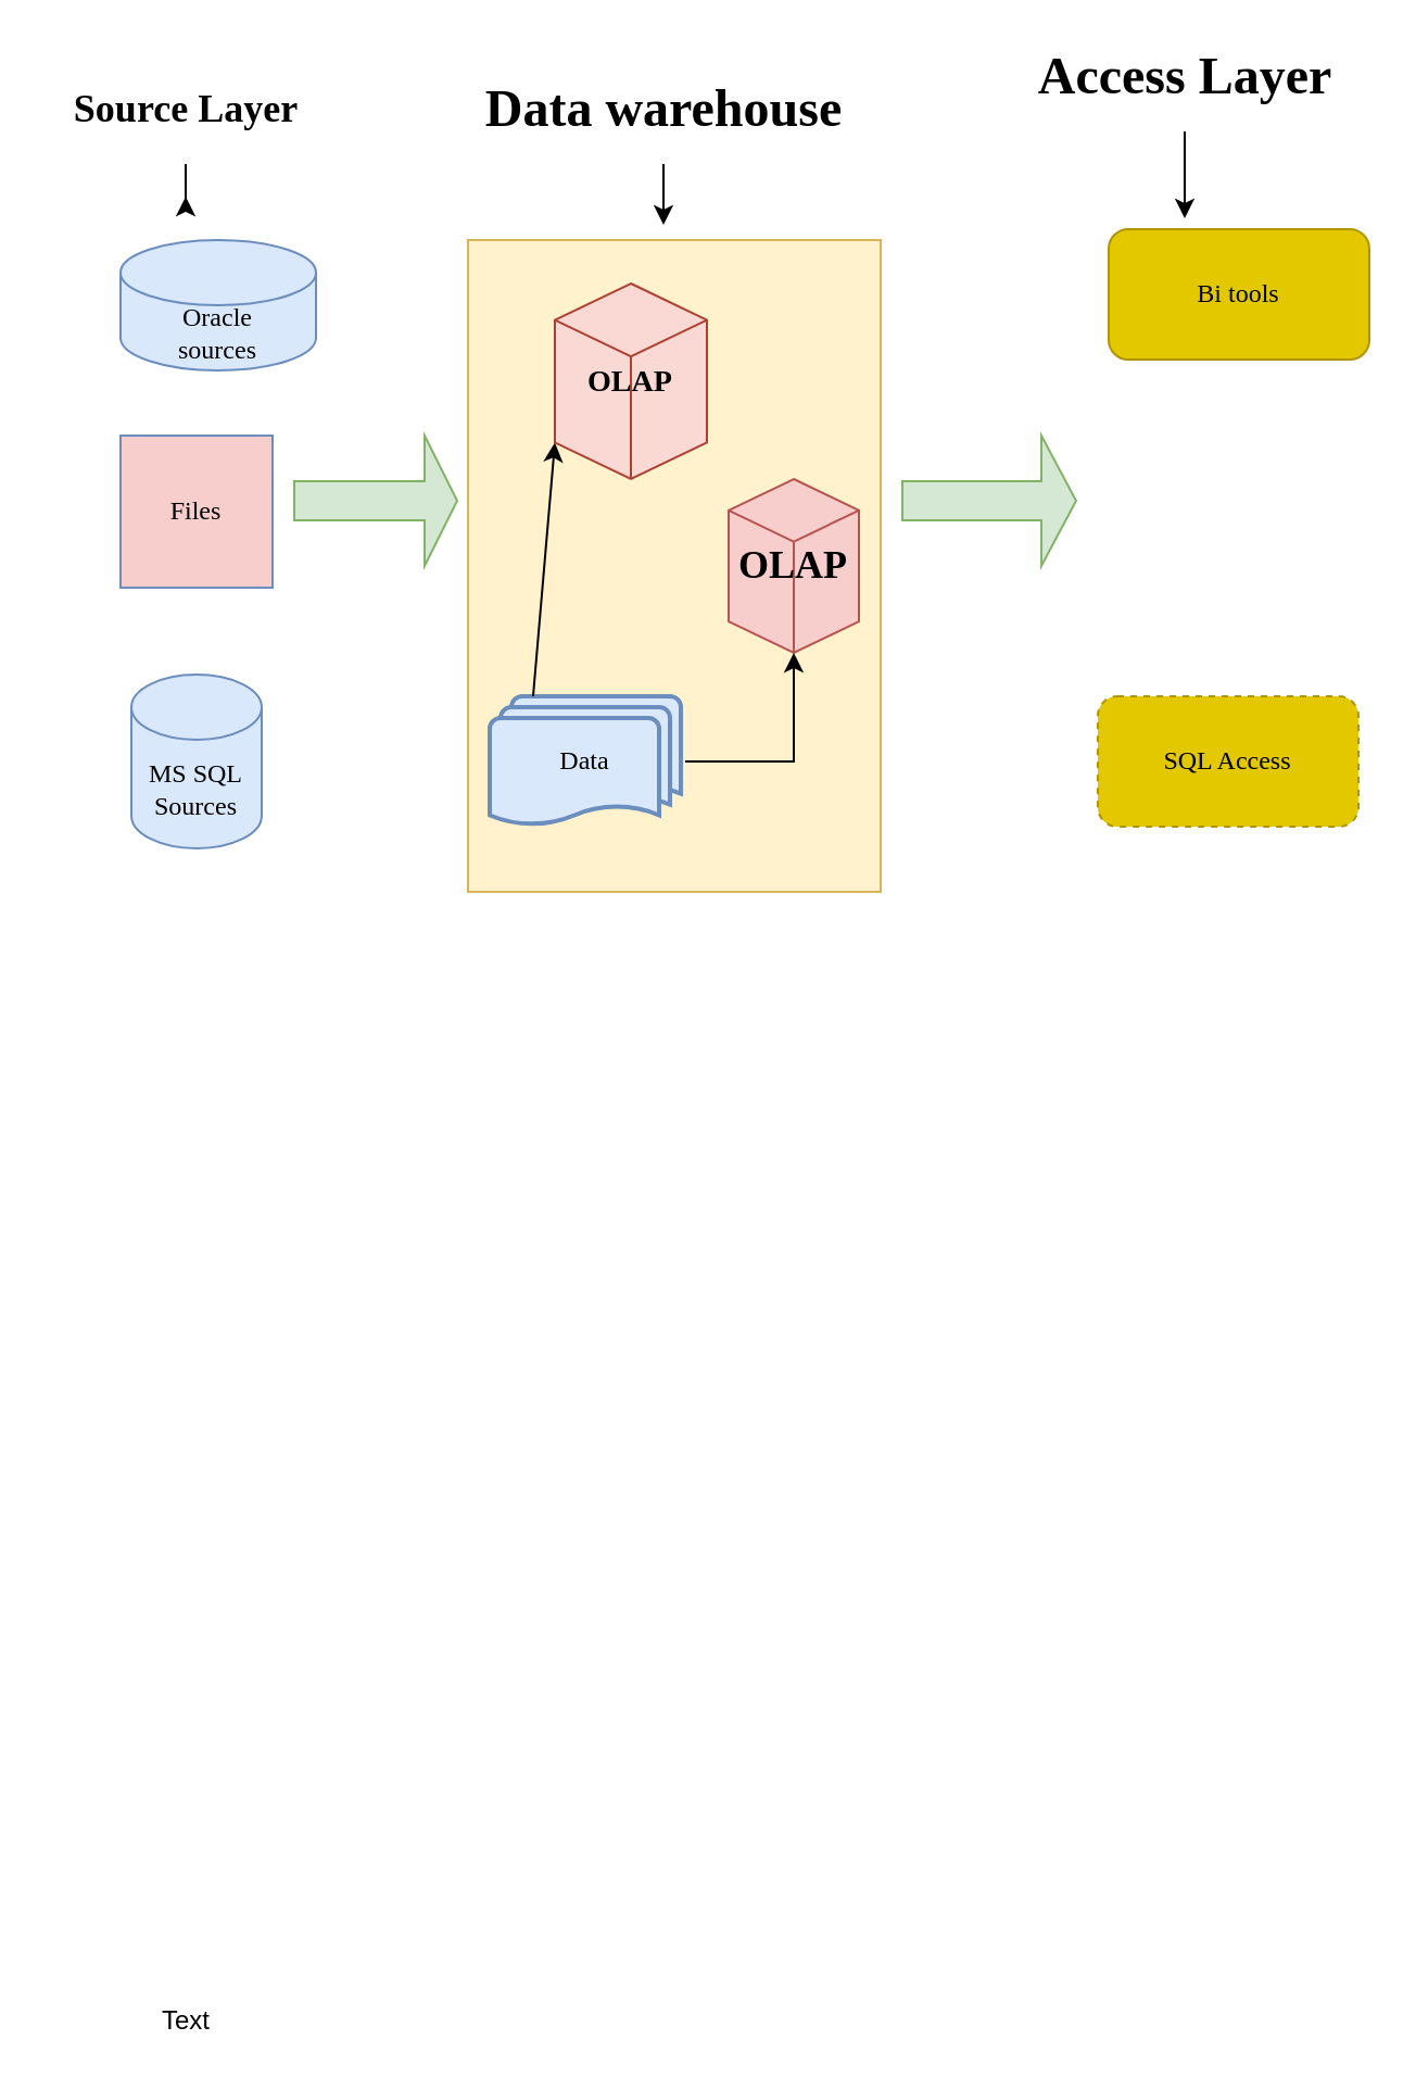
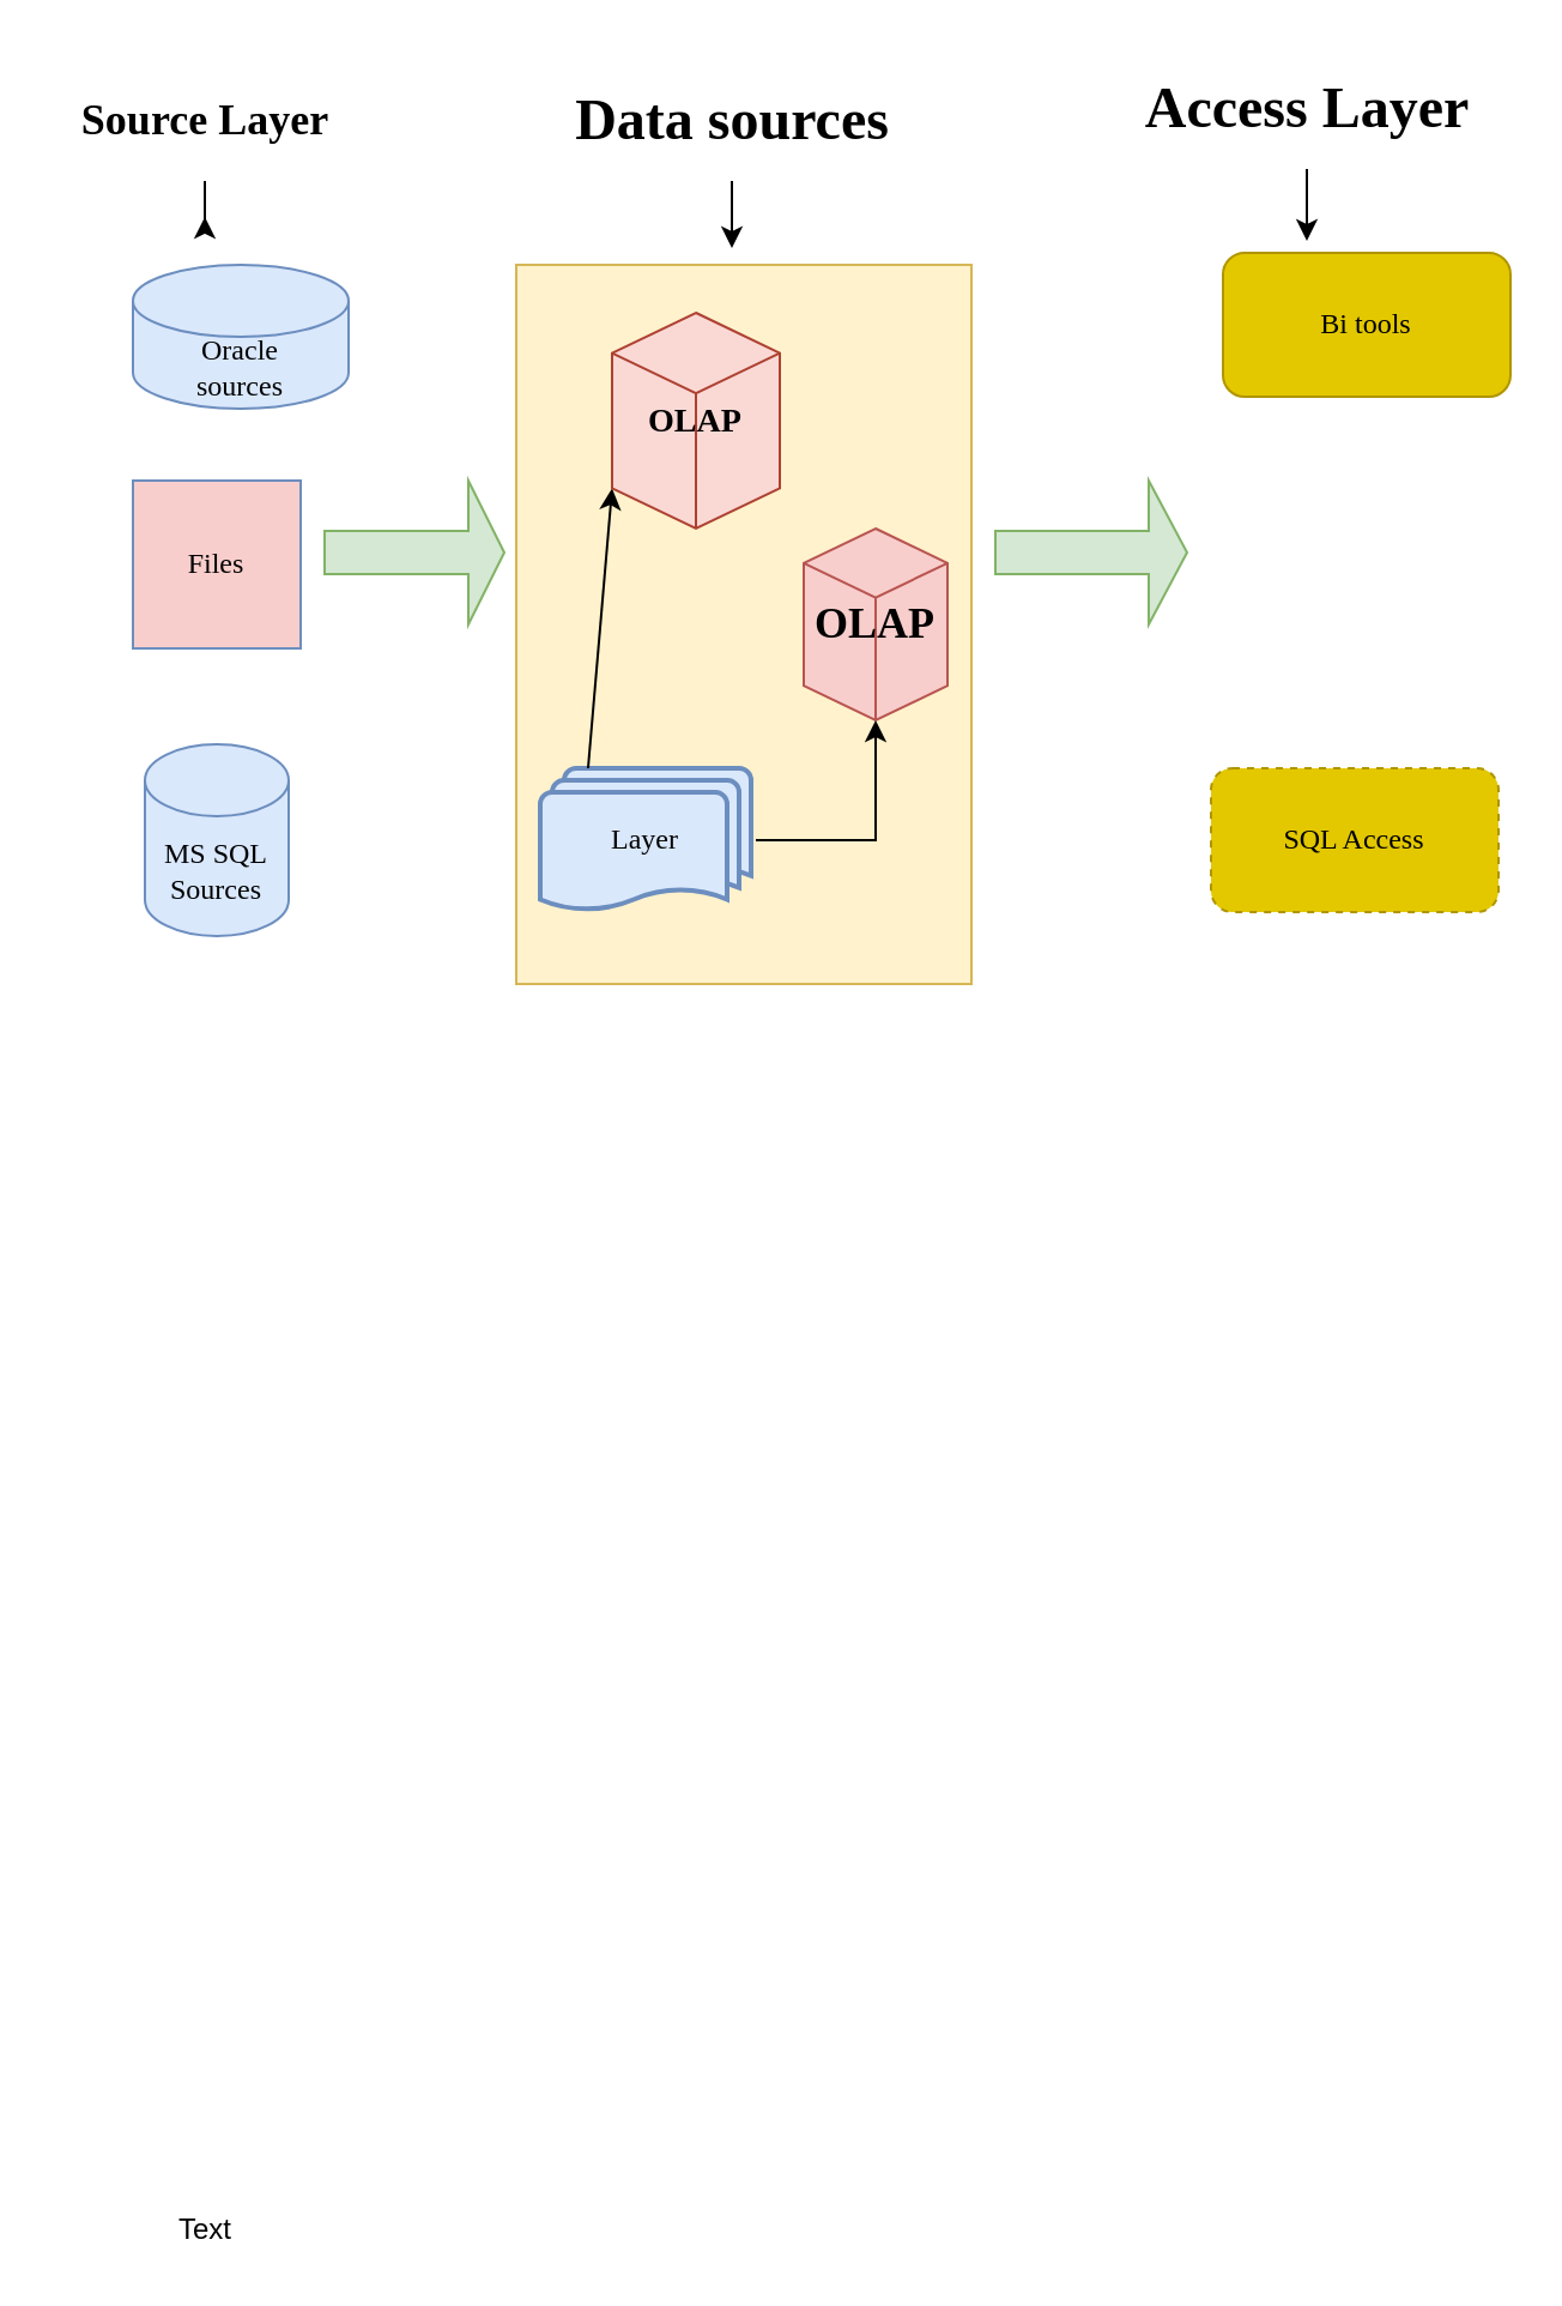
  <mxCell id="0" />
  <mxCell id="1" parent="0" />
  <mxCell id="2" value="Text" style="text;html=1;align=center;verticalAlign=middle;resizable=0;points=[];autosize=1;strokeColor=none;fillColor=none;" vertex="1" parent="1"><mxGeometry x="65" y="920" width="40" height="20" as="geometry" /></mxCell>
  <mxCell id="3" style="edgeStyle=orthogonalEdgeStyle;rounded=0;orthogonalLoop=1;jettySize=auto;html=1;" edge="1" parent="1" source="4"><mxGeometry relative="1" as="geometry"><mxPoint x="85" y="90" as="targetPoint" /></mxGeometry></mxCell>
  <mxCell id="4" value="&lt;h2&gt;&lt;font face=&quot;Comic Sans MS&quot;&gt;Source Layer&lt;/font&gt;&lt;/h2&gt;" style="text;html=1;align=center;verticalAlign=middle;resizable=0;points=[];autosize=1;strokeColor=none;fillColor=none;" vertex="1" parent="1"><mxGeometry x="20" y="25" width="130" height="50" as="geometry" /></mxCell>
  <mxCell id="5" value="Oracle&lt;br&gt;sources" style="shape=cylinder3;whiteSpace=wrap;html=1;boundedLbl=1;backgroundOutline=1;size=15;fontFamily=Comic Sans MS;fillColor=#dae8fc;strokeColor=#6c8ebf;" vertex="1" parent="1"><mxGeometry x="55" y="110" width="90" height="60" as="geometry" /></mxCell>
  <mxCell id="6" value="Files&lt;br&gt;" style="whiteSpace=wrap;html=1;aspect=fixed;fontFamily=Comic Sans MS;fillColor=#f8cecc;strokeColor=#6c8ebf;" vertex="1" parent="1"><mxGeometry x="55" y="200" width="70" height="70" as="geometry" /></mxCell>
  <mxCell id="7" value="MS SQL Sources&lt;br&gt;" style="shape=cylinder3;whiteSpace=wrap;html=1;boundedLbl=1;backgroundOutline=1;size=15;fontFamily=Comic Sans MS;fillColor=#dae8fc;strokeColor=#6c8ebf;" vertex="1" parent="1"><mxGeometry x="60" y="310" width="60" height="80" as="geometry" /></mxCell>
  <mxCell id="8" style="edgeStyle=orthogonalEdgeStyle;rounded=0;orthogonalLoop=1;jettySize=auto;html=1;fontFamily=Comic Sans MS;" edge="1" parent="1" source="9"><mxGeometry relative="1" as="geometry"><mxPoint x="305" y="103" as="targetPoint" /><Array as="points"><mxPoint x="305" y="80" /><mxPoint x="305" y="80" /></Array></mxGeometry></mxCell>
- <mxCell id="9" value="&lt;h1&gt;Data warehouse&lt;/h1&gt;" style="text;html=1;align=center;verticalAlign=middle;resizable=0;points=[];autosize=1;strokeColor=none;fillColor=none;fontFamily=Comic Sans MS;" vertex="1" parent="1"><mxGeometry x="205" y="25" width="200" height="50" as="geometry" /></mxCell>
+ <mxCell id="9" value="&lt;h1&gt;Data sources&lt;/h1&gt;" style="text;html=1;align=center;verticalAlign=middle;resizable=0;points=[];autosize=1;strokeColor=none;fillColor=none;fontFamily=Comic Sans MS;" vertex="1" parent="1"><mxGeometry x="205" y="25" width="200" height="50" as="geometry" /></mxCell>
  <mxCell id="10" value="" style="verticalLabelPosition=bottom;verticalAlign=top;html=1;shape=mxgraph.basic.rect;fillColor2=none;strokeWidth=1;size=20;indent=5;fontFamily=Comic Sans MS;fillColor=#fff2cc;strokeColor=#d6b656;" vertex="1" parent="1"><mxGeometry x="215" y="110" width="190" height="300" as="geometry" /></mxCell>
- <mxCell id="11" value="Data" style="strokeWidth=2;html=1;shape=mxgraph.flowchart.multi-document;whiteSpace=wrap;fontFamily=Comic Sans MS;fillColor=#dae8fc;strokeColor=#6c8ebf;" vertex="1" parent="1"><mxGeometry x="225" y="320" width="88" height="60" as="geometry" /></mxCell>
+ <mxCell id="11" value="Layer" style="strokeWidth=2;html=1;shape=mxgraph.flowchart.multi-document;whiteSpace=wrap;fontFamily=Comic Sans MS;fillColor=#dae8fc;strokeColor=#6c8ebf;" vertex="1" parent="1"><mxGeometry x="225" y="320" width="88" height="60" as="geometry" /></mxCell>
  <mxCell id="12" value="" style="endArrow=classic;html=1;rounded=0;fontFamily=Comic Sans MS;entryX=0;entryY=0;entryDx=0;entryDy=73.194;entryPerimeter=0;exitX=0.227;exitY=0;exitDx=0;exitDy=0;exitPerimeter=0;" edge="1" parent="1" source="11" target="13"><mxGeometry width="50" height="50" relative="1" as="geometry"><mxPoint x="245" y="300" as="sourcePoint" /><mxPoint x="295" y="250" as="targetPoint" /></mxGeometry></mxCell>
  <mxCell id="13" value="&lt;h3&gt;OLAP&lt;/h3&gt;" style="whiteSpace=wrap;html=1;shape=mxgraph.basic.isocube;isoAngle=15;fontFamily=Comic Sans MS;fillColor=#fad9d5;strokeColor=#ae4132;" vertex="1" parent="1"><mxGeometry x="255" y="130" width="70" height="90" as="geometry" /></mxCell>
  <mxCell id="14" value="" style="edgeStyle=orthogonalEdgeStyle;rounded=0;orthogonalLoop=1;jettySize=auto;html=1;fontFamily=Comic Sans MS;" edge="1" parent="1" source="15"><mxGeometry relative="1" as="geometry"><mxPoint x="545" y="100" as="targetPoint" /></mxGeometry></mxCell>
- <mxCell id="15" value="&lt;h1&gt;Access Layer&lt;/h1&gt;" style="text;html=1;align=center;verticalAlign=middle;resizable=0;points=[];autosize=1;strokeColor=none;fillColor=none;fontFamily=Comic Sans MS;" vertex="1" parent="1"><mxGeometry x="460" y="10" width="170" height="50" as="geometry" /></mxCell>
+ <mxCell id="15" value="&lt;h1&gt;Access Layer&lt;/h1&gt;" style="text;html=1;align=center;verticalAlign=middle;resizable=0;points=[];autosize=1;strokeColor=none;fillColor=none;fontFamily=Comic Sans MS;" vertex="1" parent="1"><mxGeometry x="460" y="20" width="170" height="50" as="geometry" /></mxCell>
  <mxCell id="16" value="&lt;h2&gt;OLAP&lt;/h2&gt;" style="whiteSpace=wrap;html=1;shape=mxgraph.basic.isocube;isoAngle=15;fontFamily=Comic Sans MS;fillColor=#f8cecc;strokeColor=#b85450;" vertex="1" parent="1"><mxGeometry x="335" y="220" width="60" height="80" as="geometry" /></mxCell>
  <mxCell id="17" value="" style="edgeStyle=segmentEdgeStyle;endArrow=classic;html=1;rounded=0;fontFamily=Comic Sans MS;" edge="1" parent="1"><mxGeometry width="50" height="50" relative="1" as="geometry"><mxPoint x="315" y="350" as="sourcePoint" /><mxPoint x="365" y="300" as="targetPoint" /></mxGeometry></mxCell>
  <mxCell id="18" value="" style="shape=singleArrow;whiteSpace=wrap;html=1;fontFamily=Comic Sans MS;fillColor=#d5e8d4;strokeColor=#82b366;" vertex="1" parent="1"><mxGeometry x="135" y="200" width="75" height="60" as="geometry" /></mxCell>
  <mxCell id="19" value="" style="shape=singleArrow;whiteSpace=wrap;html=1;fontFamily=Comic Sans MS;fillColor=#d5e8d4;strokeColor=#82b366;" vertex="1" parent="1"><mxGeometry x="415" y="200" width="80" height="60" as="geometry" /></mxCell>
  <mxCell id="20" value="SQL Access" style="rounded=1;whiteSpace=wrap;html=1;fontFamily=Comic Sans MS;fillColor=#e3c800;fontColor=#000000;strokeColor=#B09500;dashed=1;" vertex="1" parent="1"><mxGeometry x="505" y="320" width="120" height="60" as="geometry" /></mxCell>
  <mxCell id="21" value="Bi tools&lt;br&gt;" style="rounded=1;whiteSpace=wrap;html=1;fontFamily=Comic Sans MS;fillColor=#e3c800;fontColor=#000000;strokeColor=#B09500;" vertex="1" parent="1"><mxGeometry x="510" y="105" width="120" height="60" as="geometry" /></mxCell>
